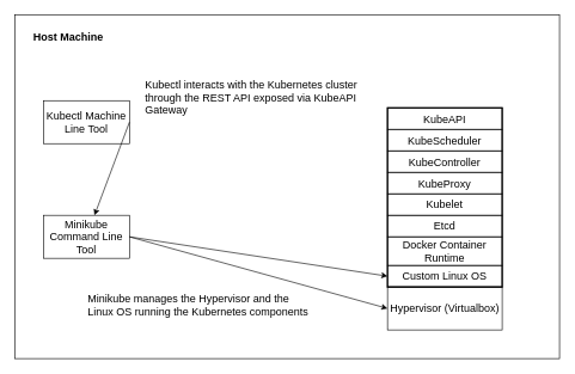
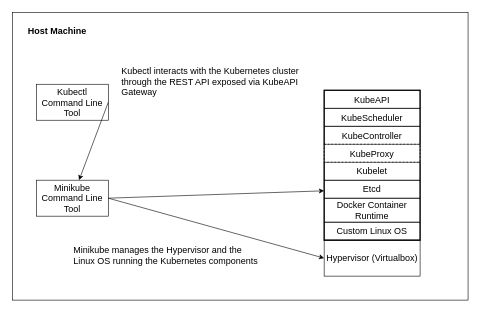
  <mxCell id="0" />
  <mxCell id="1" parent="0" />
  <mxCell id="2" value="" style="rounded=0;whiteSpace=wrap;html=1;fillColor=none;" vertex="1" parent="1"><mxGeometry x="20" y="20" width="760" height="480" as="geometry" /></mxCell>
  <mxCell id="3" value="" style="rounded=0;whiteSpace=wrap;html=1;fontSize=15;fillColor=none;strokeWidth=2;" vertex="1" parent="1"><mxGeometry x="540" y="150" width="160" height="250" as="geometry" /></mxCell>
  <mxCell id="4" value="&lt;font style=&quot;font-size: 15px&quot;&gt;&lt;b&gt;Host Machine&lt;/b&gt;&lt;/font&gt;" style="text;html=1;strokeColor=none;fillColor=none;align=center;verticalAlign=middle;whiteSpace=wrap;rounded=0;" vertex="1" parent="1"><mxGeometry x="40" y="35" width="110" height="30" as="geometry" /></mxCell>
  <mxCell id="5" style="rounded=0;orthogonalLoop=1;jettySize=auto;html=1;exitX=1;exitY=0.5;exitDx=0;exitDy=0;entryX=0;entryY=0.5;entryDx=0;entryDy=0;fontSize=15;" edge="1" parent="1" source="7" target="10"><mxGeometry relative="1" as="geometry" /></mxCell>
- <mxCell id="6" style="edgeStyle=none;rounded=0;orthogonalLoop=1;jettySize=auto;html=1;exitX=1;exitY=0.5;exitDx=0;exitDy=0;entryX=0;entryY=0.5;entryDx=0;entryDy=0;fontSize=15;" edge="1" parent="1" source="7" target="11"><mxGeometry relative="1" as="geometry" /></mxCell>
+ <mxCell id="6" style="edgeStyle=none;rounded=0;orthogonalLoop=1;jettySize=auto;html=1;exitX=1;exitY=0.5;exitDx=0;exitDy=0;fontSize=15;" edge="1" parent="1" source="7" target="13"><mxGeometry relative="1" as="geometry" /></mxCell>
  <mxCell id="7" value="Minikube Command Line Tool" style="rounded=0;whiteSpace=wrap;html=1;fontSize=15;fillColor=none;" vertex="1" parent="1"><mxGeometry x="60" y="300" width="120" height="60" as="geometry" /></mxCell>
  <mxCell id="8" style="edgeStyle=none;rounded=0;orthogonalLoop=1;jettySize=auto;html=1;exitX=1;exitY=0.5;exitDx=0;exitDy=0;fontSize=15;" edge="1" parent="1" source="9" target="7"><mxGeometry relative="1" as="geometry" /></mxCell>
- <mxCell id="9" value="Kubectl Machine Line Tool" style="rounded=0;whiteSpace=wrap;html=1;fontSize=15;fillColor=none;" vertex="1" parent="1"><mxGeometry x="60" y="140" width="120" height="60" as="geometry" /></mxCell>
+ <mxCell id="9" value="Kubectl Command Line Tool" style="rounded=0;whiteSpace=wrap;html=1;fontSize=15;fillColor=none;" vertex="1" parent="1"><mxGeometry x="60" y="140" width="120" height="60" as="geometry" /></mxCell>
  <mxCell id="10" value="Hypervisor (Virtualbox)" style="rounded=0;whiteSpace=wrap;html=1;fontSize=15;fillColor=none;" vertex="1" parent="1"><mxGeometry x="540" y="400" width="160" height="60" as="geometry" /></mxCell>
  <mxCell id="11" value="Custom Linux OS" style="rounded=0;whiteSpace=wrap;html=1;fontSize=15;fillColor=none;" vertex="1" parent="1"><mxGeometry x="540" y="370" width="160" height="30" as="geometry" /></mxCell>
  <mxCell id="12" value="Docker Container Runtime" style="rounded=0;whiteSpace=wrap;html=1;fontSize=15;strokeWidth=1;fillColor=none;" vertex="1" parent="1"><mxGeometry x="540" y="330" width="160" height="40" as="geometry" /></mxCell>
  <mxCell id="13" value="Etcd" style="rounded=0;whiteSpace=wrap;html=1;fontSize=15;strokeWidth=1;fillColor=none;" vertex="1" parent="1"><mxGeometry x="540" y="300" width="160" height="30" as="geometry" /></mxCell>
  <mxCell id="14" value="Kubelet" style="rounded=0;whiteSpace=wrap;html=1;fontSize=15;strokeWidth=1;fillColor=none;" vertex="1" parent="1"><mxGeometry x="540" y="270" width="160" height="30" as="geometry" /></mxCell>
- <mxCell id="15" value="KubeProxy" style="rounded=0;whiteSpace=wrap;html=1;fontSize=15;strokeWidth=1;fillColor=none;" vertex="1" parent="1"><mxGeometry x="540" y="240" width="160" height="30" as="geometry" /></mxCell>
+ <mxCell id="15" value="KubeProxy" style="rounded=0;whiteSpace=wrap;html=1;fontSize=15;strokeWidth=1;fillColor=none;dashed=1;" vertex="1" parent="1"><mxGeometry x="540" y="240" width="160" height="30" as="geometry" /></mxCell>
  <mxCell id="16" value="KubeController" style="rounded=0;whiteSpace=wrap;html=1;fontSize=15;strokeWidth=1;fillColor=none;" vertex="1" parent="1"><mxGeometry x="540" y="210" width="160" height="30" as="geometry" /></mxCell>
  <mxCell id="17" value="KubeScheduler" style="rounded=0;whiteSpace=wrap;html=1;fontSize=15;strokeWidth=1;fillColor=none;" vertex="1" parent="1"><mxGeometry x="540" y="180" width="160" height="30" as="geometry" /></mxCell>
  <mxCell id="18" value="KubeAPI" style="rounded=0;whiteSpace=wrap;html=1;fontSize=15;strokeWidth=1;fillColor=none;" vertex="1" parent="1"><mxGeometry x="540" y="150" width="160" height="30" as="geometry" /></mxCell>
  <mxCell id="19" value="Minikube manages the Hypervisor and the Linux OS running the Kubernetes components" style="text;html=1;strokeColor=none;fillColor=none;align=left;verticalAlign=middle;whiteSpace=wrap;rounded=0;fontSize=15;" vertex="1" parent="1"><mxGeometry x="120" y="410" width="310" height="30" as="geometry" /></mxCell>
  <mxCell id="20" value="Kubectl interacts with the Kubernetes cluster through the REST API exposed via KubeAPI&lt;br&gt;Gateway" style="text;html=1;strokeColor=none;fillColor=none;align=left;verticalAlign=middle;whiteSpace=wrap;rounded=0;fontSize=15;" vertex="1" parent="1"><mxGeometry x="200" y="120" width="310" height="30" as="geometry" /></mxCell>
